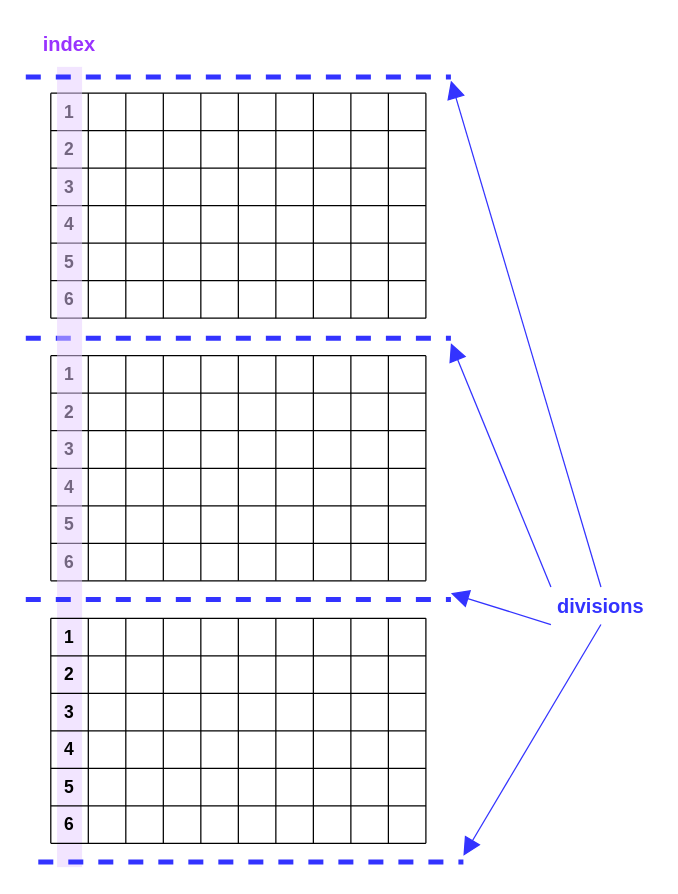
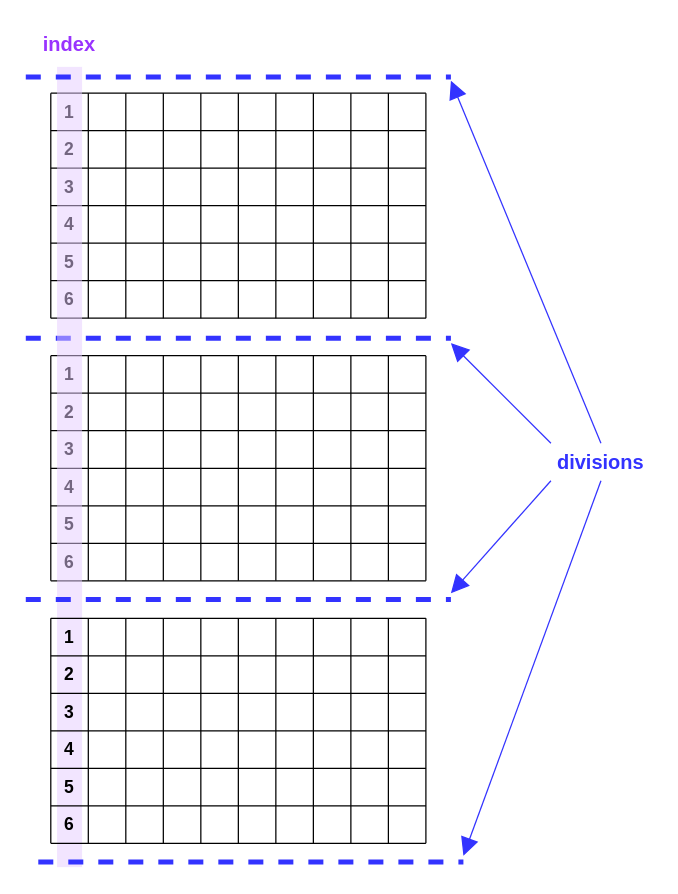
  <mxCell id="0" />
  <mxCell id="1" parent="0" />
  <mxCell id="2" value="" style="group;fontStyle=1" vertex="1" connectable="0" parent="1"><mxGeometry x="40" y="74" width="300" height="180" as="geometry" /></mxCell>
  <mxCell id="3" value="" style="endArrow=none;html=1;rounded=0;fontStyle=1" edge="1" parent="2"><mxGeometry width="50" height="50" relative="1" as="geometry"><mxPoint as="sourcePoint" /><mxPoint x="300" as="targetPoint" /></mxGeometry></mxCell>
  <mxCell id="4" value="" style="endArrow=none;html=1;rounded=0;fontStyle=1" edge="1" parent="2"><mxGeometry width="50" height="50" relative="1" as="geometry"><mxPoint y="30" as="sourcePoint" /><mxPoint x="300" y="30" as="targetPoint" /></mxGeometry></mxCell>
  <mxCell id="5" value="" style="endArrow=none;html=1;rounded=0;fontStyle=1" edge="1" parent="2"><mxGeometry width="50" height="50" relative="1" as="geometry"><mxPoint y="90" as="sourcePoint" /><mxPoint x="300" y="90" as="targetPoint" /></mxGeometry></mxCell>
  <mxCell id="6" value="" style="endArrow=none;html=1;rounded=0;fontStyle=1" edge="1" parent="2"><mxGeometry width="50" height="50" relative="1" as="geometry"><mxPoint y="60" as="sourcePoint" /><mxPoint x="300" y="60" as="targetPoint" /></mxGeometry></mxCell>
  <mxCell id="7" value="" style="endArrow=none;html=1;rounded=0;fontStyle=1" edge="1" parent="2"><mxGeometry width="50" height="50" relative="1" as="geometry"><mxPoint y="120" as="sourcePoint" /><mxPoint x="300" y="120" as="targetPoint" /></mxGeometry></mxCell>
  <mxCell id="8" value="" style="endArrow=none;html=1;rounded=0;fontStyle=1" edge="1" parent="2"><mxGeometry width="50" height="50" relative="1" as="geometry"><mxPoint y="150" as="sourcePoint" /><mxPoint x="300" y="150" as="targetPoint" /></mxGeometry></mxCell>
  <mxCell id="9" value="" style="endArrow=none;html=1;rounded=0;fontStyle=1" edge="1" parent="2"><mxGeometry width="50" height="50" relative="1" as="geometry"><mxPoint y="180" as="sourcePoint" /><mxPoint x="300" y="180" as="targetPoint" /></mxGeometry></mxCell>
  <mxCell id="10" value="" style="endArrow=none;html=1;rounded=0;fontStyle=1" edge="1" parent="2"><mxGeometry width="50" height="50" relative="1" as="geometry"><mxPoint y="180" as="sourcePoint" /><mxPoint as="targetPoint" /></mxGeometry></mxCell>
  <mxCell id="11" value="" style="endArrow=none;html=1;rounded=0;fontStyle=1" edge="1" parent="2"><mxGeometry width="50" height="50" relative="1" as="geometry"><mxPoint x="300" y="180" as="sourcePoint" /><mxPoint x="300" as="targetPoint" /></mxGeometry></mxCell>
  <mxCell id="12" value="" style="endArrow=none;html=1;rounded=0;fontStyle=1" edge="1" parent="2"><mxGeometry width="50" height="50" relative="1" as="geometry"><mxPoint x="180" y="180" as="sourcePoint" /><mxPoint x="180" as="targetPoint" /></mxGeometry></mxCell>
  <mxCell id="13" value="" style="endArrow=none;html=1;rounded=0;fontStyle=1" edge="1" parent="2"><mxGeometry width="50" height="50" relative="1" as="geometry"><mxPoint x="210" y="180" as="sourcePoint" /><mxPoint x="210" as="targetPoint" /></mxGeometry></mxCell>
  <mxCell id="14" value="" style="endArrow=none;html=1;rounded=0;fontStyle=1" edge="1" parent="2"><mxGeometry width="50" height="50" relative="1" as="geometry"><mxPoint x="240" y="180" as="sourcePoint" /><mxPoint x="240" as="targetPoint" /></mxGeometry></mxCell>
  <mxCell id="15" value="" style="endArrow=none;html=1;rounded=0;fontStyle=1" edge="1" parent="2"><mxGeometry width="50" height="50" relative="1" as="geometry"><mxPoint x="270" y="180" as="sourcePoint" /><mxPoint x="270" as="targetPoint" /></mxGeometry></mxCell>
  <mxCell id="16" value="" style="endArrow=none;html=1;rounded=0;fontStyle=1" edge="1" parent="2"><mxGeometry width="50" height="50" relative="1" as="geometry"><mxPoint x="30" y="180" as="sourcePoint" /><mxPoint x="30" as="targetPoint" /></mxGeometry></mxCell>
  <mxCell id="17" value="" style="endArrow=none;html=1;rounded=0;fontStyle=1" edge="1" parent="2"><mxGeometry width="50" height="50" relative="1" as="geometry"><mxPoint x="60" y="180" as="sourcePoint" /><mxPoint x="60" as="targetPoint" /></mxGeometry></mxCell>
  <mxCell id="18" value="" style="endArrow=none;html=1;rounded=0;fontStyle=1" edge="1" parent="2"><mxGeometry width="50" height="50" relative="1" as="geometry"><mxPoint x="90" y="180" as="sourcePoint" /><mxPoint x="90" as="targetPoint" /></mxGeometry></mxCell>
  <mxCell id="19" value="" style="endArrow=none;html=1;rounded=0;fontStyle=1" edge="1" parent="2"><mxGeometry width="50" height="50" relative="1" as="geometry"><mxPoint x="120" y="180" as="sourcePoint" /><mxPoint x="120" as="targetPoint" /></mxGeometry></mxCell>
  <mxCell id="20" value="" style="endArrow=none;html=1;rounded=0;fontStyle=1" edge="1" parent="2"><mxGeometry width="50" height="50" relative="1" as="geometry"><mxPoint x="150" y="180" as="sourcePoint" /><mxPoint x="150" as="targetPoint" /></mxGeometry></mxCell>
  <mxCell id="21" value="&lt;font style=&quot;font-size: 14px;&quot;&gt;1&lt;/font&gt;" style="text;html=1;align=center;verticalAlign=middle;whiteSpace=wrap;rounded=0;fontStyle=1" vertex="1" parent="2"><mxGeometry width="30" height="30" as="geometry" /></mxCell>
  <mxCell id="22" value="&lt;font style=&quot;font-size: 14px;&quot;&gt;2&lt;/font&gt;" style="text;html=1;align=center;verticalAlign=middle;whiteSpace=wrap;rounded=0;fontStyle=1" vertex="1" parent="2"><mxGeometry y="30" width="30" height="30" as="geometry" /></mxCell>
  <mxCell id="23" value="&lt;font style=&quot;font-size: 14px;&quot;&gt;3&lt;/font&gt;" style="text;html=1;align=center;verticalAlign=middle;whiteSpace=wrap;rounded=0;fontStyle=1" vertex="1" parent="2"><mxGeometry y="60" width="30" height="30" as="geometry" /></mxCell>
  <mxCell id="24" value="&lt;font style=&quot;font-size: 14px;&quot;&gt;4&lt;/font&gt;" style="text;html=1;align=center;verticalAlign=middle;whiteSpace=wrap;rounded=0;fontStyle=1" vertex="1" parent="2"><mxGeometry y="90" width="30" height="30" as="geometry" /></mxCell>
  <mxCell id="25" value="&lt;font style=&quot;font-size: 14px;&quot;&gt;5&lt;/font&gt;" style="text;html=1;align=center;verticalAlign=middle;whiteSpace=wrap;rounded=0;fontStyle=1" vertex="1" parent="2"><mxGeometry y="120" width="30" height="30" as="geometry" /></mxCell>
  <mxCell id="26" value="&lt;font style=&quot;font-size: 14px;&quot;&gt;6&lt;/font&gt;" style="text;html=1;align=center;verticalAlign=middle;whiteSpace=wrap;rounded=0;fontStyle=1" vertex="1" parent="2"><mxGeometry y="150" width="30" height="30" as="geometry" /></mxCell>
  <mxCell id="27" value="" style="endArrow=none;dashed=1;html=1;strokeWidth=4;rounded=0;fillColor=#dae8fc;strokeColor=#3333FF;fontStyle=1" edge="1" parent="2"><mxGeometry width="50" height="50" relative="1" as="geometry"><mxPoint x="-20" y="196" as="sourcePoint" /><mxPoint x="320" y="196" as="targetPoint" /></mxGeometry></mxCell>
  <mxCell id="28" value="" style="group;fontStyle=1" vertex="1" connectable="0" parent="1"><mxGeometry x="40" y="284" width="300" height="400" as="geometry" /></mxCell>
  <mxCell id="29" value="" style="endArrow=none;html=1;rounded=0;fontStyle=1" edge="1" parent="28"><mxGeometry width="50" height="50" relative="1" as="geometry"><mxPoint as="sourcePoint" /><mxPoint x="300" as="targetPoint" /></mxGeometry></mxCell>
  <mxCell id="30" value="" style="endArrow=none;html=1;rounded=0;fontStyle=1" edge="1" parent="28"><mxGeometry width="50" height="50" relative="1" as="geometry"><mxPoint y="30" as="sourcePoint" /><mxPoint x="300" y="30" as="targetPoint" /></mxGeometry></mxCell>
  <mxCell id="31" value="" style="endArrow=none;html=1;rounded=0;fontStyle=1" edge="1" parent="28"><mxGeometry width="50" height="50" relative="1" as="geometry"><mxPoint y="90" as="sourcePoint" /><mxPoint x="300" y="90" as="targetPoint" /></mxGeometry></mxCell>
  <mxCell id="32" value="" style="endArrow=none;html=1;rounded=0;fontStyle=1" edge="1" parent="28"><mxGeometry width="50" height="50" relative="1" as="geometry"><mxPoint y="60" as="sourcePoint" /><mxPoint x="300" y="60" as="targetPoint" /></mxGeometry></mxCell>
  <mxCell id="33" value="" style="endArrow=none;html=1;rounded=0;fontStyle=1" edge="1" parent="28"><mxGeometry width="50" height="50" relative="1" as="geometry"><mxPoint y="120" as="sourcePoint" /><mxPoint x="300" y="120" as="targetPoint" /></mxGeometry></mxCell>
  <mxCell id="34" value="" style="endArrow=none;html=1;rounded=0;fontStyle=1" edge="1" parent="28"><mxGeometry width="50" height="50" relative="1" as="geometry"><mxPoint y="150" as="sourcePoint" /><mxPoint x="300" y="150" as="targetPoint" /></mxGeometry></mxCell>
  <mxCell id="35" value="" style="endArrow=none;html=1;rounded=0;fontStyle=1" edge="1" parent="28"><mxGeometry width="50" height="50" relative="1" as="geometry"><mxPoint y="180" as="sourcePoint" /><mxPoint x="300" y="180" as="targetPoint" /></mxGeometry></mxCell>
  <mxCell id="36" value="" style="endArrow=none;html=1;rounded=0;fontStyle=1" edge="1" parent="28"><mxGeometry width="50" height="50" relative="1" as="geometry"><mxPoint y="180" as="sourcePoint" /><mxPoint as="targetPoint" /></mxGeometry></mxCell>
  <mxCell id="37" value="" style="endArrow=none;html=1;rounded=0;fontStyle=1" edge="1" parent="28"><mxGeometry width="50" height="50" relative="1" as="geometry"><mxPoint x="300" y="180" as="sourcePoint" /><mxPoint x="300" as="targetPoint" /></mxGeometry></mxCell>
  <mxCell id="38" value="" style="endArrow=none;html=1;rounded=0;fontStyle=1" edge="1" parent="28"><mxGeometry width="50" height="50" relative="1" as="geometry"><mxPoint x="180" y="180" as="sourcePoint" /><mxPoint x="180" as="targetPoint" /></mxGeometry></mxCell>
  <mxCell id="39" value="" style="endArrow=none;html=1;rounded=0;fontStyle=1" edge="1" parent="28"><mxGeometry width="50" height="50" relative="1" as="geometry"><mxPoint x="210" y="180" as="sourcePoint" /><mxPoint x="210" as="targetPoint" /></mxGeometry></mxCell>
  <mxCell id="40" value="" style="endArrow=none;html=1;rounded=0;fontStyle=1" edge="1" parent="28"><mxGeometry width="50" height="50" relative="1" as="geometry"><mxPoint x="240" y="180" as="sourcePoint" /><mxPoint x="240" as="targetPoint" /></mxGeometry></mxCell>
  <mxCell id="41" value="" style="endArrow=none;html=1;rounded=0;fontStyle=1" edge="1" parent="28"><mxGeometry width="50" height="50" relative="1" as="geometry"><mxPoint x="270" y="180" as="sourcePoint" /><mxPoint x="270" as="targetPoint" /></mxGeometry></mxCell>
  <mxCell id="42" value="" style="endArrow=none;html=1;rounded=0;fontStyle=1" edge="1" parent="28"><mxGeometry width="50" height="50" relative="1" as="geometry"><mxPoint x="30" y="180" as="sourcePoint" /><mxPoint x="30" as="targetPoint" /></mxGeometry></mxCell>
  <mxCell id="43" value="" style="endArrow=none;html=1;rounded=0;fontStyle=1" edge="1" parent="28"><mxGeometry width="50" height="50" relative="1" as="geometry"><mxPoint x="60" y="180" as="sourcePoint" /><mxPoint x="60" as="targetPoint" /></mxGeometry></mxCell>
  <mxCell id="44" value="" style="endArrow=none;html=1;rounded=0;fontStyle=1" edge="1" parent="28"><mxGeometry width="50" height="50" relative="1" as="geometry"><mxPoint x="90" y="180" as="sourcePoint" /><mxPoint x="90" as="targetPoint" /></mxGeometry></mxCell>
  <mxCell id="45" value="" style="endArrow=none;html=1;rounded=0;fontStyle=1" edge="1" parent="28"><mxGeometry width="50" height="50" relative="1" as="geometry"><mxPoint x="120" y="180" as="sourcePoint" /><mxPoint x="120" as="targetPoint" /></mxGeometry></mxCell>
  <mxCell id="46" value="" style="endArrow=none;html=1;rounded=0;fontStyle=1" edge="1" parent="28"><mxGeometry width="50" height="50" relative="1" as="geometry"><mxPoint x="150" y="180" as="sourcePoint" /><mxPoint x="150" as="targetPoint" /></mxGeometry></mxCell>
  <mxCell id="47" value="&lt;font style=&quot;font-size: 14px;&quot;&gt;1&lt;/font&gt;" style="text;html=1;align=center;verticalAlign=middle;whiteSpace=wrap;rounded=0;fontStyle=1" vertex="1" parent="28"><mxGeometry width="30" height="30" as="geometry" /></mxCell>
  <mxCell id="48" value="&lt;font style=&quot;font-size: 14px;&quot;&gt;2&lt;/font&gt;" style="text;html=1;align=center;verticalAlign=middle;whiteSpace=wrap;rounded=0;fontStyle=1" vertex="1" parent="28"><mxGeometry y="30" width="30" height="30" as="geometry" /></mxCell>
  <mxCell id="49" value="&lt;font style=&quot;font-size: 14px;&quot;&gt;3&lt;/font&gt;" style="text;html=1;align=center;verticalAlign=middle;whiteSpace=wrap;rounded=0;fontStyle=1" vertex="1" parent="28"><mxGeometry y="60" width="30" height="30" as="geometry" /></mxCell>
  <mxCell id="50" value="&lt;font style=&quot;font-size: 14px;&quot;&gt;4&lt;/font&gt;" style="text;html=1;align=center;verticalAlign=middle;whiteSpace=wrap;rounded=0;fontStyle=1" vertex="1" parent="28"><mxGeometry y="90" width="30" height="30" as="geometry" /></mxCell>
  <mxCell id="51" value="&lt;font style=&quot;font-size: 14px;&quot;&gt;5&lt;/font&gt;" style="text;html=1;align=center;verticalAlign=middle;whiteSpace=wrap;rounded=0;fontStyle=1" vertex="1" parent="28"><mxGeometry y="120" width="30" height="30" as="geometry" /></mxCell>
  <mxCell id="52" value="&lt;font style=&quot;font-size: 14px;&quot;&gt;6&lt;/font&gt;" style="text;html=1;align=center;verticalAlign=middle;whiteSpace=wrap;rounded=0;fontStyle=1" vertex="1" parent="28"><mxGeometry y="150" width="30" height="30" as="geometry" /></mxCell>
  <mxCell id="53" value="" style="html=1;points=[[0,0,0,0,5],[0,1,0,0,-5],[1,0,0,0,5],[1,1,0,0,-5]];perimeter=orthogonalPerimeter;outlineConnect=0;targetShapes=umlLifeline;portConstraint=eastwest;newEdgeStyle={&quot;curved&quot;:0,&quot;rounded&quot;:0};fillColor=#E5CCFF;strokeColor=none;opacity=50;fontStyle=1" vertex="1" parent="28"><mxGeometry x="5" y="-231" width="20" height="640" as="geometry" /></mxCell>
  <mxCell id="54" value="" style="group;fontStyle=1" vertex="1" connectable="0" parent="1"><mxGeometry x="40" y="494" width="300" height="180" as="geometry" /></mxCell>
  <mxCell id="55" value="" style="endArrow=none;html=1;rounded=0;fontStyle=1" edge="1" parent="54"><mxGeometry width="50" height="50" relative="1" as="geometry"><mxPoint as="sourcePoint" /><mxPoint x="300" as="targetPoint" /></mxGeometry></mxCell>
  <mxCell id="56" value="" style="endArrow=none;html=1;rounded=0;fontStyle=1" edge="1" parent="54"><mxGeometry width="50" height="50" relative="1" as="geometry"><mxPoint y="30" as="sourcePoint" /><mxPoint x="300" y="30" as="targetPoint" /></mxGeometry></mxCell>
  <mxCell id="57" value="" style="endArrow=none;html=1;rounded=0;fontStyle=1" edge="1" parent="54"><mxGeometry width="50" height="50" relative="1" as="geometry"><mxPoint y="90" as="sourcePoint" /><mxPoint x="300" y="90" as="targetPoint" /></mxGeometry></mxCell>
  <mxCell id="58" value="" style="endArrow=none;html=1;rounded=0;fontStyle=1" edge="1" parent="54"><mxGeometry width="50" height="50" relative="1" as="geometry"><mxPoint y="60" as="sourcePoint" /><mxPoint x="300" y="60" as="targetPoint" /></mxGeometry></mxCell>
  <mxCell id="59" value="" style="endArrow=none;html=1;rounded=0;fontStyle=1" edge="1" parent="54"><mxGeometry width="50" height="50" relative="1" as="geometry"><mxPoint y="120" as="sourcePoint" /><mxPoint x="300" y="120" as="targetPoint" /></mxGeometry></mxCell>
  <mxCell id="60" value="" style="endArrow=none;html=1;rounded=0;fontStyle=1" edge="1" parent="54"><mxGeometry width="50" height="50" relative="1" as="geometry"><mxPoint y="150" as="sourcePoint" /><mxPoint x="300" y="150" as="targetPoint" /></mxGeometry></mxCell>
  <mxCell id="61" value="" style="endArrow=none;html=1;rounded=0;fontStyle=1" edge="1" parent="54"><mxGeometry width="50" height="50" relative="1" as="geometry"><mxPoint y="180" as="sourcePoint" /><mxPoint x="300" y="180" as="targetPoint" /></mxGeometry></mxCell>
  <mxCell id="62" value="" style="endArrow=none;html=1;rounded=0;fontStyle=1" edge="1" parent="54"><mxGeometry width="50" height="50" relative="1" as="geometry"><mxPoint y="180" as="sourcePoint" /><mxPoint as="targetPoint" /></mxGeometry></mxCell>
  <mxCell id="63" value="" style="endArrow=none;html=1;rounded=0;fontStyle=1" edge="1" parent="54"><mxGeometry width="50" height="50" relative="1" as="geometry"><mxPoint x="300" y="180" as="sourcePoint" /><mxPoint x="300" as="targetPoint" /></mxGeometry></mxCell>
  <mxCell id="64" value="" style="endArrow=none;html=1;rounded=0;fontStyle=1" edge="1" parent="54"><mxGeometry width="50" height="50" relative="1" as="geometry"><mxPoint x="180" y="180" as="sourcePoint" /><mxPoint x="180" as="targetPoint" /></mxGeometry></mxCell>
  <mxCell id="65" value="" style="endArrow=none;html=1;rounded=0;fontStyle=1" edge="1" parent="54"><mxGeometry width="50" height="50" relative="1" as="geometry"><mxPoint x="210" y="180" as="sourcePoint" /><mxPoint x="210" as="targetPoint" /></mxGeometry></mxCell>
  <mxCell id="66" value="" style="endArrow=none;html=1;rounded=0;fontStyle=1" edge="1" parent="54"><mxGeometry width="50" height="50" relative="1" as="geometry"><mxPoint x="240" y="180" as="sourcePoint" /><mxPoint x="240" as="targetPoint" /></mxGeometry></mxCell>
  <mxCell id="67" value="" style="endArrow=none;html=1;rounded=0;fontStyle=1" edge="1" parent="54"><mxGeometry width="50" height="50" relative="1" as="geometry"><mxPoint x="270" y="180" as="sourcePoint" /><mxPoint x="270" as="targetPoint" /></mxGeometry></mxCell>
  <mxCell id="68" value="" style="endArrow=none;html=1;rounded=0;fontStyle=1" edge="1" parent="54"><mxGeometry width="50" height="50" relative="1" as="geometry"><mxPoint x="30" y="180" as="sourcePoint" /><mxPoint x="30" as="targetPoint" /></mxGeometry></mxCell>
  <mxCell id="69" value="" style="endArrow=none;html=1;rounded=0;fontStyle=1" edge="1" parent="54"><mxGeometry width="50" height="50" relative="1" as="geometry"><mxPoint x="60" y="180" as="sourcePoint" /><mxPoint x="60" as="targetPoint" /></mxGeometry></mxCell>
  <mxCell id="70" value="" style="endArrow=none;html=1;rounded=0;fontStyle=1" edge="1" parent="54"><mxGeometry width="50" height="50" relative="1" as="geometry"><mxPoint x="90" y="180" as="sourcePoint" /><mxPoint x="90" as="targetPoint" /></mxGeometry></mxCell>
  <mxCell id="71" value="" style="endArrow=none;html=1;rounded=0;fontStyle=1" edge="1" parent="54"><mxGeometry width="50" height="50" relative="1" as="geometry"><mxPoint x="120" y="180" as="sourcePoint" /><mxPoint x="120" as="targetPoint" /></mxGeometry></mxCell>
  <mxCell id="72" value="" style="endArrow=none;html=1;rounded=0;fontStyle=1" edge="1" parent="54"><mxGeometry width="50" height="50" relative="1" as="geometry"><mxPoint x="150" y="180" as="sourcePoint" /><mxPoint x="150" as="targetPoint" /></mxGeometry></mxCell>
  <mxCell id="73" value="&lt;font style=&quot;font-size: 14px;&quot;&gt;1&lt;/font&gt;" style="text;html=1;align=center;verticalAlign=middle;whiteSpace=wrap;rounded=0;fontStyle=1" vertex="1" parent="54"><mxGeometry width="30" height="30" as="geometry" /></mxCell>
  <mxCell id="74" value="&lt;font style=&quot;font-size: 14px;&quot;&gt;2&lt;/font&gt;" style="text;html=1;align=center;verticalAlign=middle;whiteSpace=wrap;rounded=0;fontStyle=1" vertex="1" parent="54"><mxGeometry y="30" width="30" height="30" as="geometry" /></mxCell>
  <mxCell id="75" value="&lt;font style=&quot;font-size: 14px;&quot;&gt;3&lt;/font&gt;" style="text;html=1;align=center;verticalAlign=middle;whiteSpace=wrap;rounded=0;fontStyle=1" vertex="1" parent="54"><mxGeometry y="60" width="30" height="30" as="geometry" /></mxCell>
  <mxCell id="76" value="&lt;font style=&quot;font-size: 14px;&quot;&gt;4&lt;/font&gt;" style="text;html=1;align=center;verticalAlign=middle;whiteSpace=wrap;rounded=0;fontStyle=1" vertex="1" parent="54"><mxGeometry y="90" width="30" height="30" as="geometry" /></mxCell>
  <mxCell id="77" value="&lt;font style=&quot;font-size: 14px;&quot;&gt;5&lt;/font&gt;" style="text;html=1;align=center;verticalAlign=middle;whiteSpace=wrap;rounded=0;fontStyle=1" vertex="1" parent="54"><mxGeometry y="120" width="30" height="30" as="geometry" /></mxCell>
  <mxCell id="78" value="&lt;font style=&quot;font-size: 14px;&quot;&gt;6&lt;/font&gt;" style="text;html=1;align=center;verticalAlign=middle;whiteSpace=wrap;rounded=0;fontStyle=1" vertex="1" parent="54"><mxGeometry y="150" width="30" height="30" as="geometry" /></mxCell>
  <mxCell id="79" value="" style="endArrow=none;dashed=1;html=1;strokeWidth=4;rounded=0;fillColor=#dae8fc;strokeColor=#3333FF;fontStyle=1" edge="1" parent="54"><mxGeometry width="50" height="50" relative="1" as="geometry"><mxPoint x="-10" y="195" as="sourcePoint" /><mxPoint x="330" y="195" as="targetPoint" /></mxGeometry></mxCell>
  <mxCell id="80" value="" style="endArrow=none;dashed=1;html=1;strokeWidth=4;rounded=0;fillColor=#dae8fc;strokeColor=#3333FF;fontStyle=1" edge="1" parent="1"><mxGeometry width="50" height="50" relative="1" as="geometry"><mxPoint x="20" y="61" as="sourcePoint" /><mxPoint x="360" y="61" as="targetPoint" /></mxGeometry></mxCell>
  <mxCell id="81" value="" style="endArrow=none;dashed=1;html=1;strokeWidth=4;rounded=0;fillColor=#dae8fc;strokeColor=#3333FF;fontStyle=1" edge="1" parent="1"><mxGeometry width="50" height="50" relative="1" as="geometry"><mxPoint x="20" y="479" as="sourcePoint" /><mxPoint x="360" y="479" as="targetPoint" /></mxGeometry></mxCell>
  <mxCell id="82" value="&lt;font style=&quot;&quot; color=&quot;#9933ff&quot; size=&quot;1&quot;&gt;&lt;span style=&quot;font-size: 16px;&quot;&gt;index&lt;/span&gt;&lt;/font&gt;" style="text;html=1;align=center;verticalAlign=middle;whiteSpace=wrap;rounded=0;fontStyle=1" vertex="1" parent="1"><mxGeometry x="25" y="20" width="60" height="30" as="geometry" /></mxCell>
- <mxCell id="83" value="&lt;font style=&quot;&quot; size=&quot;1&quot; color=&quot;#3333ff&quot;&gt;&lt;span style=&quot;font-size: 16px;&quot;&gt;divisions&lt;/span&gt;&lt;/font&gt;" style="text;html=1;align=center;verticalAlign=middle;whiteSpace=wrap;rounded=0;fontStyle=1" vertex="1" parent="1"><mxGeometry x="440" y="469" width="80" height="30" as="geometry" /></mxCell>
+ <mxCell id="83" value="&lt;font style=&quot;&quot; size=&quot;1&quot; color=&quot;#3333ff&quot;&gt;&lt;span style=&quot;font-size: 16px;&quot;&gt;divisions&lt;/span&gt;&lt;/font&gt;" style="text;html=1;align=center;verticalAlign=middle;whiteSpace=wrap;rounded=0;fontStyle=1" vertex="1" parent="1"><mxGeometry x="440" y="354" width="80" height="30" as="geometry" /></mxCell>
  <mxCell id="84" value="" style="endArrow=block;html=1;rounded=0;exitX=0;exitY=0;exitDx=0;exitDy=0;endFill=1;endSize=12;strokeColor=#3333FF;fontStyle=1" edge="1" parent="1" source="83"><mxGeometry width="50" height="50" relative="1" as="geometry"><mxPoint x="270" y="344" as="sourcePoint" /><mxPoint x="360" y="274" as="targetPoint" /></mxGeometry></mxCell>
  <mxCell id="85" value="" style="endArrow=block;html=1;rounded=0;exitX=0;exitY=1;exitDx=0;exitDy=0;endFill=1;endSize=12;strokeColor=#3333FF;fontStyle=1" edge="1" parent="1" source="83"><mxGeometry width="50" height="50" relative="1" as="geometry"><mxPoint x="460" y="374" as="sourcePoint" /><mxPoint x="360" y="474" as="targetPoint" /></mxGeometry></mxCell>
  <mxCell id="86" value="" style="endArrow=block;html=1;rounded=0;exitX=0.5;exitY=1;exitDx=0;exitDy=0;endFill=1;endSize=12;strokeColor=#3333FF;fontStyle=1" edge="1" parent="1" source="83"><mxGeometry width="50" height="50" relative="1" as="geometry"><mxPoint x="450" y="394" as="sourcePoint" /><mxPoint x="370" y="684" as="targetPoint" /></mxGeometry></mxCell>
  <mxCell id="87" value="" style="endArrow=block;html=1;rounded=0;exitX=0.5;exitY=0;exitDx=0;exitDy=0;endFill=1;endSize=12;strokeColor=#3333FF;fontStyle=1" edge="1" parent="1" source="83"><mxGeometry width="50" height="50" relative="1" as="geometry"><mxPoint x="450" y="364" as="sourcePoint" /><mxPoint x="360" y="64" as="targetPoint" /></mxGeometry></mxCell>
